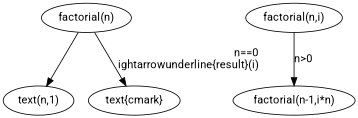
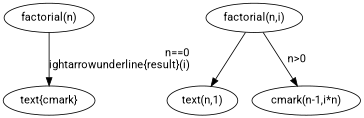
  digraph {
    fontname=Roboto
    node [fontname=Roboto]
    edge [fontname=Roboto]
    n1 [label="factorial(n)"]
    n2 [label="text(n,1)"]
    n3 [label="\text{\cmark}"]
    n4 [label="factorial(n,i)"]
-   n5 [label="factorial(n-1,i*n)"]
-   n1 -> n2
+   n5 [label="cmark(n-1,i*n)"]
+   n4 -> n2
    n1 -> n3 [label="n==0\rightarrow\underline{result}(i)"]
    n4 -> n5 [label="n>0"]
  }
